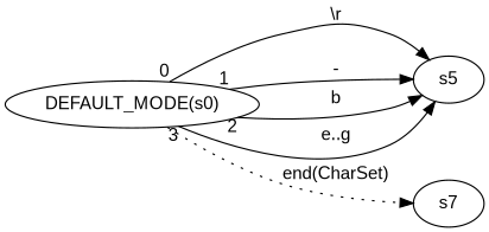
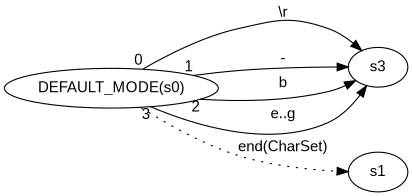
  digraph {
    fontname="Liberation Sans"
    rankdir=LR
    node [fontname="Liberation Sans"]
    edge [fontname="Liberation Sans"]
    "DEFAULT_MODE(s0)"
-   s5
-   s7
+   s5 [label=s3]
+   s7 [label=s1]
    "DEFAULT_MODE(s0)" -> s5 [label="\\r" taillabel=0]
    "DEFAULT_MODE(s0)" -> s5 [label="-" taillabel=1]
    "DEFAULT_MODE(s0)" -> s5 [label=b taillabel=2]
    "DEFAULT_MODE(s0)" -> s5 [label="e..g" taillabel=3]
    "DEFAULT_MODE(s0)" -> s7 [label="end(CharSet)" style=dotted]
  }
